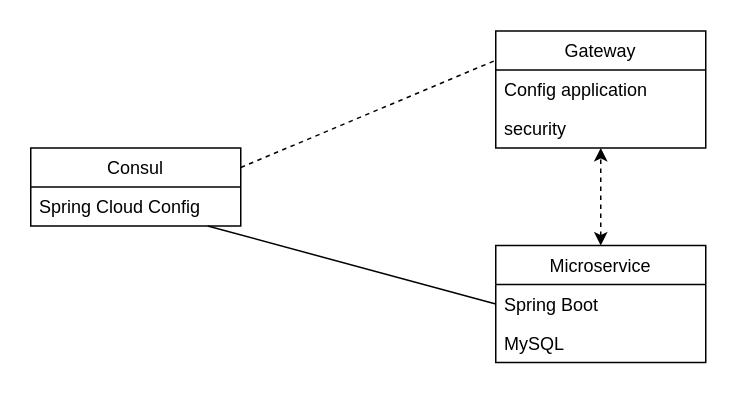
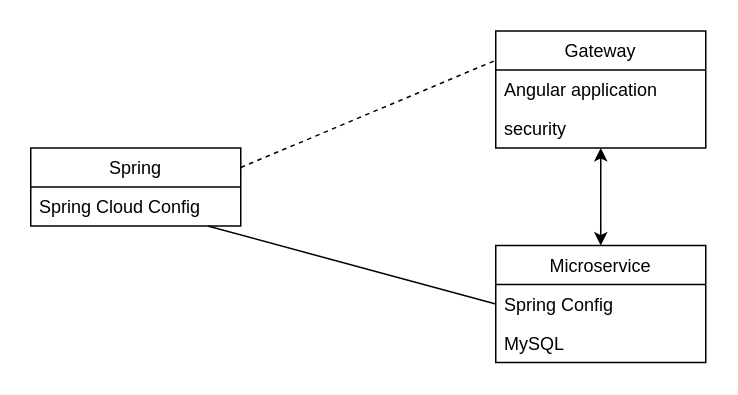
  <mxCell id="0" />
  <mxCell id="1" parent="0" />
  <mxCell id="2" value="Gateway" style="swimlane;fontStyle=0;childLayout=stackLayout;horizontal=1;startSize=26;fillColor=none;horizontalStack=0;resizeParent=1;resizeParentMax=0;resizeLast=0;collapsible=1;marginBottom=0;" vertex="1" parent="1"><mxGeometry x="330" y="20" width="140" height="78" as="geometry" /></mxCell>
- <mxCell id="3" value="Config application" style="text;strokeColor=none;fillColor=none;align=left;verticalAlign=top;spacingLeft=4;spacingRight=4;overflow=hidden;rotatable=0;points=[[0,0.5],[1,0.5]];portConstraint=eastwest;" vertex="1" parent="2"><mxGeometry y="26" width="140" height="26" as="geometry" /></mxCell>
+ <mxCell id="3" value="Angular application" style="text;strokeColor=none;fillColor=none;align=left;verticalAlign=top;spacingLeft=4;spacingRight=4;overflow=hidden;rotatable=0;points=[[0,0.5],[1,0.5]];portConstraint=eastwest;" vertex="1" parent="2"><mxGeometry y="26" width="140" height="26" as="geometry" /></mxCell>
  <mxCell id="4" value="security" style="text;strokeColor=none;fillColor=none;align=left;verticalAlign=top;spacingLeft=4;spacingRight=4;overflow=hidden;rotatable=0;points=[[0,0.5],[1,0.5]];portConstraint=eastwest;" vertex="1" parent="2"><mxGeometry y="52" width="140" height="26" as="geometry" /></mxCell>
  <mxCell id="5" value="Microservice" style="swimlane;fontStyle=0;childLayout=stackLayout;horizontal=1;startSize=26;fillColor=none;horizontalStack=0;resizeParent=1;resizeParentMax=0;resizeLast=0;collapsible=1;marginBottom=0;" vertex="1" parent="1"><mxGeometry x="330" y="163" width="140" height="78" as="geometry" /></mxCell>
- <mxCell id="6" value="Spring Boot" style="text;strokeColor=none;fillColor=none;align=left;verticalAlign=top;spacingLeft=4;spacingRight=4;overflow=hidden;rotatable=0;points=[[0,0.5],[1,0.5]];portConstraint=eastwest;" vertex="1" parent="5"><mxGeometry y="26" width="140" height="26" as="geometry" /></mxCell>
+ <mxCell id="6" value="Spring Config" style="text;strokeColor=none;fillColor=none;align=left;verticalAlign=top;spacingLeft=4;spacingRight=4;overflow=hidden;rotatable=0;points=[[0,0.5],[1,0.5]];portConstraint=eastwest;" vertex="1" parent="5"><mxGeometry y="26" width="140" height="26" as="geometry" /></mxCell>
  <mxCell id="7" value="MySQL" style="text;strokeColor=none;fillColor=none;align=left;verticalAlign=top;spacingLeft=4;spacingRight=4;overflow=hidden;rotatable=0;points=[[0,0.5],[1,0.5]];portConstraint=eastwest;" vertex="1" parent="5"><mxGeometry y="52" width="140" height="26" as="geometry" /></mxCell>
- <mxCell id="8" value="Consul" style="swimlane;fontStyle=0;childLayout=stackLayout;horizontal=1;startSize=26;fillColor=none;horizontalStack=0;resizeParent=1;resizeParentMax=0;resizeLast=0;collapsible=1;marginBottom=0;" vertex="1" parent="1"><mxGeometry x="20" y="98" width="140" height="52" as="geometry" /></mxCell>
+ <mxCell id="8" value="Spring" style="swimlane;fontStyle=0;childLayout=stackLayout;horizontal=1;startSize=26;fillColor=none;horizontalStack=0;resizeParent=1;resizeParentMax=0;resizeLast=0;collapsible=1;marginBottom=0;" vertex="1" parent="1"><mxGeometry x="20" y="98" width="140" height="52" as="geometry" /></mxCell>
  <mxCell id="9" value="Spring Cloud Config" style="text;strokeColor=none;fillColor=none;align=left;verticalAlign=top;spacingLeft=4;spacingRight=4;overflow=hidden;rotatable=0;points=[[0,0.5],[1,0.5]];portConstraint=eastwest;" vertex="1" parent="8"><mxGeometry y="26" width="140" height="26" as="geometry" /></mxCell>
  <mxCell id="10" value="" style="endArrow=none;dashed=1;html=1;exitX=1;exitY=0.25;exitDx=0;exitDy=0;entryX=0;entryY=0.25;entryDx=0;entryDy=0;" edge="1" parent="1" source="8" target="2"><mxGeometry width="50" height="50" relative="1" as="geometry"><mxPoint x="360" y="210" as="sourcePoint" /><mxPoint x="410" y="160" as="targetPoint" /></mxGeometry></mxCell>
  <mxCell id="11" value="" style="endArrow=none;dashed=0;html=1;entryX=0;entryY=0.5;entryDx=0;entryDy=0;" edge="1" parent="1" source="9" target="6"><mxGeometry width="50" height="50" relative="1" as="geometry"><mxPoint x="360" y="210" as="sourcePoint" /><mxPoint x="410" y="160" as="targetPoint" /></mxGeometry></mxCell>
- <mxCell id="12" value="" style="endArrow=classic;startArrow=classic;html=1;dashed=1;" edge="1" parent="1" source="5" target="4"><mxGeometry width="50" height="50" relative="1" as="geometry"><mxPoint x="360" y="210" as="sourcePoint" /><mxPoint x="410" y="160" as="targetPoint" /></mxGeometry></mxCell>
+ <mxCell id="12" value="" style="endArrow=classic;startArrow=classic;html=1;" edge="1" parent="1" source="5" target="4"><mxGeometry width="50" height="50" relative="1" as="geometry"><mxPoint x="360" y="210" as="sourcePoint" /><mxPoint x="410" y="160" as="targetPoint" /></mxGeometry></mxCell>
